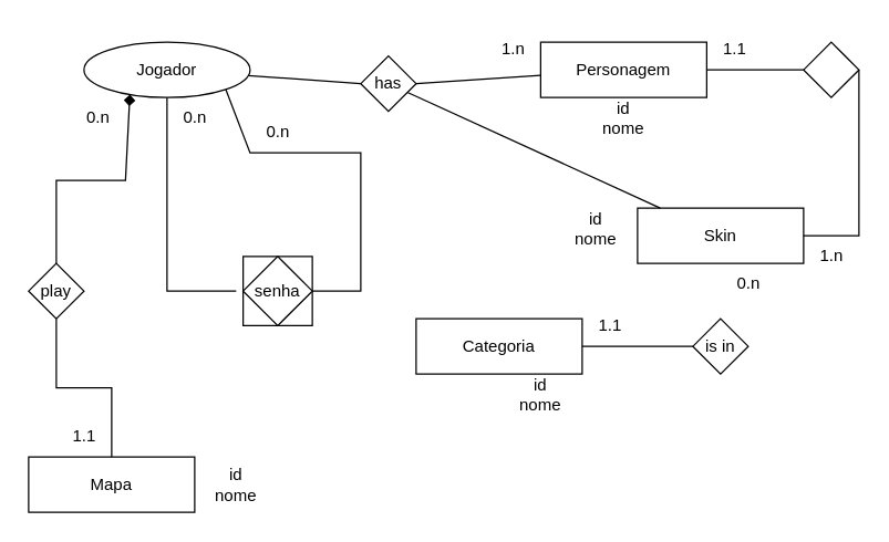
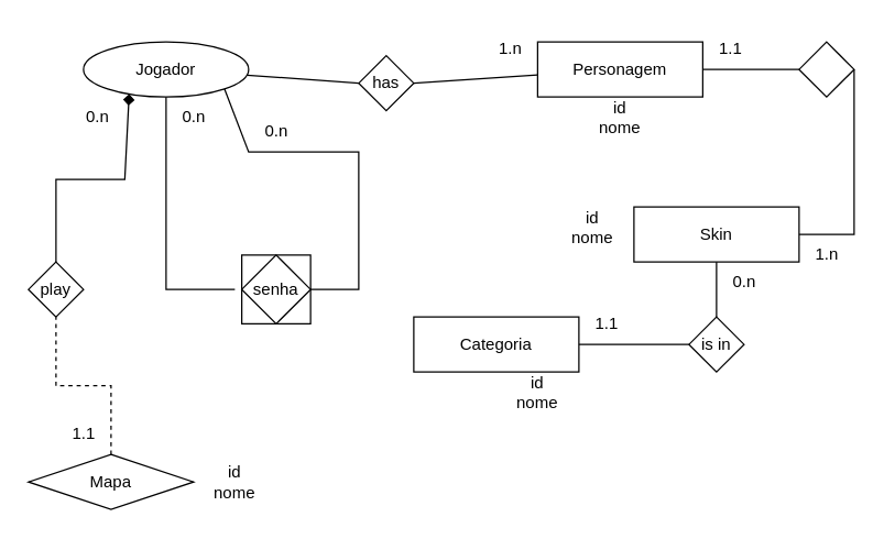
  <mxCell id="0" />
  <mxCell id="1" parent="0" />
  <mxCell id="2" value="" style="rounded=0;whiteSpace=wrap;html=1;" vertex="1" parent="1"><mxGeometry x="175" y="185" width="50" height="50" as="geometry" /></mxCell>
  <mxCell id="3" value="Jogador" style="ellipse;whiteSpace=wrap;html=1;" parent="1" vertex="1"><mxGeometry x="60" y="30" width="120" height="40" as="geometry" /></mxCell>
  <mxCell id="4" value="Personagem" style="rounded=0;whiteSpace=wrap;html=1;" parent="1" vertex="1"><mxGeometry x="390" y="30" width="120" height="40" as="geometry" /></mxCell>
- <mxCell id="5" value="Mapa" style="rounded=0;whiteSpace=wrap;html=1;" parent="1" vertex="1"><mxGeometry x="20" y="330" width="120" height="40" as="geometry" /></mxCell>
+ <mxCell id="5" value="Mapa" style="rhombus;whiteSpace=wrap;html=1;" parent="1" vertex="1"><mxGeometry x="20" y="330" width="120" height="40" as="geometry" /></mxCell>
  <mxCell id="6" value="has" style="rhombus;whiteSpace=wrap;html=1;" parent="1" vertex="1"><mxGeometry x="260" y="40" width="40" height="40" as="geometry" /></mxCell>
  <mxCell id="7" value="play" style="rhombus;whiteSpace=wrap;html=1;" parent="1" vertex="1"><mxGeometry x="20" y="190" width="40" height="40" as="geometry" /></mxCell>
  <mxCell id="8" value="" style="endArrow=diamond;html=1;rounded=0;entryX=0.25;entryY=1;entryDx=0;entryDy=0;exitX=0.5;exitY=0;exitDx=0;exitDy=0;" parent="1" source="7" target="3" edge="1"><mxGeometry width="50" height="50" relative="1" as="geometry"><mxPoint x="410" y="270" as="sourcePoint" /><mxPoint x="460" y="220" as="targetPoint" /><Array as="points"><mxPoint x="40" y="130" /><mxPoint x="90" y="130" /></Array></mxGeometry></mxCell>
- <mxCell id="9" value="" style="endArrow=none;html=1;rounded=0;entryX=0.5;entryY=1;entryDx=0;entryDy=0;" parent="1" source="5" target="7" edge="1"><mxGeometry width="50" height="50" relative="1" as="geometry"><mxPoint x="130" y="160" as="sourcePoint" /><mxPoint x="130" y="80" as="targetPoint" /><Array as="points"><mxPoint x="80" y="280" /><mxPoint x="40" y="280" /></Array></mxGeometry></mxCell>
+ <mxCell id="9" value="" style="endArrow=none;html=1;rounded=0;entryX=0.5;entryY=1;entryDx=0;entryDy=0;dashed=1;" parent="1" source="5" target="7" edge="1"><mxGeometry width="50" height="50" relative="1" as="geometry"><mxPoint x="130" y="160" as="sourcePoint" /><mxPoint x="130" y="80" as="targetPoint" /><Array as="points"><mxPoint x="80" y="280" /><mxPoint x="40" y="280" /></Array></mxGeometry></mxCell>
  <mxCell id="10" value="" style="endArrow=none;html=1;rounded=0;exitX=0;exitY=0.5;exitDx=0;exitDy=0;" parent="1" source="6" target="3" edge="1"><mxGeometry width="50" height="50" relative="1" as="geometry"><mxPoint x="140" y="170" as="sourcePoint" /><mxPoint x="140" y="90" as="targetPoint" /></mxGeometry></mxCell>
  <mxCell id="11" value="" style="endArrow=none;html=1;rounded=0;entryX=1;entryY=0.5;entryDx=0;entryDy=0;" parent="1" source="4" target="6" edge="1"><mxGeometry width="50" height="50" relative="1" as="geometry"><mxPoint x="150" y="180" as="sourcePoint" /><mxPoint x="150" y="100" as="targetPoint" /></mxGeometry></mxCell>
  <mxCell id="12" value="0.n" style="text;html=1;align=center;verticalAlign=middle;resizable=0;points=[];autosize=1;strokeColor=none;fillColor=none;" parent="1" vertex="1"><mxGeometry x="50" y="70" width="40" height="30" as="geometry" /></mxCell>
  <mxCell id="13" value="1.1" style="text;html=1;align=center;verticalAlign=middle;resizable=0;points=[];autosize=1;strokeColor=none;fillColor=none;" parent="1" vertex="1"><mxGeometry x="40" y="300" width="40" height="30" as="geometry" /></mxCell>
  <mxCell id="14" value="1.n" style="text;html=1;align=center;verticalAlign=middle;resizable=0;points=[];autosize=1;strokeColor=none;fillColor=none;" parent="1" vertex="1"><mxGeometry x="350" y="20" width="40" height="30" as="geometry" /></mxCell>
  <mxCell id="15" value="id&lt;br&gt;nome" style="text;html=1;strokeColor=none;fillColor=none;align=center;verticalAlign=middle;whiteSpace=wrap;rounded=0;" parent="1" vertex="1"><mxGeometry x="140" y="330" width="60" height="40" as="geometry" /></mxCell>
  <mxCell id="16" value="id&lt;br&gt;nome" style="text;html=1;strokeColor=none;fillColor=none;align=center;verticalAlign=middle;whiteSpace=wrap;rounded=0;" parent="1" vertex="1"><mxGeometry x="420" y="70" width="60" height="30" as="geometry" /></mxCell>
  <mxCell id="17" value="Skin" style="rounded=0;whiteSpace=wrap;html=1;" vertex="1" parent="1"><mxGeometry x="460" y="150" width="120" height="40" as="geometry" /></mxCell>
  <mxCell id="18" value="Categoria" style="rounded=0;whiteSpace=wrap;html=1;" vertex="1" parent="1"><mxGeometry x="300" y="230" width="120" height="40" as="geometry" /></mxCell>
  <mxCell id="19" value="" style="rhombus;whiteSpace=wrap;html=1;" vertex="1" parent="1"><mxGeometry x="580" y="30" width="40" height="40" as="geometry" /></mxCell>
  <mxCell id="20" value="is in" style="rhombus;whiteSpace=wrap;html=1;" vertex="1" parent="1"><mxGeometry x="500" y="230" width="40" height="40" as="geometry" /></mxCell>
- <mxCell id="21" value="" style="endArrow=none;html=1;rounded=0;" edge="1" parent="1" source="17" target="6"><mxGeometry width="50" height="50" relative="1" as="geometry"><mxPoint x="415" y="190" as="sourcePoint" /><mxPoint x="325" y="190" as="targetPoint" /></mxGeometry></mxCell>
+ <mxCell id="21" value="" style="endArrow=none;html=1;rounded=0;entryX=0.5;entryY=0;entryDx=0;entryDy=0;" edge="1" parent="1" source="17" target="20"><mxGeometry width="50" height="50" relative="1" as="geometry"><mxPoint x="415" y="190" as="sourcePoint" /><mxPoint x="325" y="190" as="targetPoint" /></mxGeometry></mxCell>
  <mxCell id="22" value="" style="endArrow=none;html=1;rounded=0;exitX=0;exitY=0.5;exitDx=0;exitDy=0;" edge="1" parent="1" source="20" target="18"><mxGeometry width="50" height="50" relative="1" as="geometry"><mxPoint x="510" y="249.5" as="sourcePoint" /><mxPoint x="420" y="249.5" as="targetPoint" /></mxGeometry></mxCell>
  <mxCell id="23" value="" style="endArrow=none;html=1;rounded=0;exitX=0;exitY=0.5;exitDx=0;exitDy=0;" edge="1" parent="1" source="19" target="4"><mxGeometry width="50" height="50" relative="1" as="geometry"><mxPoint x="420" y="80" as="sourcePoint" /><mxPoint x="330" y="80" as="targetPoint" /></mxGeometry></mxCell>
  <mxCell id="24" value="" style="endArrow=none;html=1;rounded=0;entryX=1;entryY=0.5;entryDx=0;entryDy=0;" edge="1" parent="1" source="17" target="19"><mxGeometry width="50" height="50" relative="1" as="geometry"><mxPoint x="590" y="170" as="sourcePoint" /><mxPoint x="340" y="90" as="targetPoint" /><Array as="points"><mxPoint x="620" y="170" /></Array></mxGeometry></mxCell>
  <mxCell id="25" value="id&lt;br&gt;nome" style="text;html=1;strokeColor=none;fillColor=none;align=center;verticalAlign=middle;whiteSpace=wrap;rounded=0;" vertex="1" parent="1"><mxGeometry x="400" y="150" width="60" height="30" as="geometry" /></mxCell>
  <mxCell id="26" value="id&lt;br&gt;nome" style="text;html=1;strokeColor=none;fillColor=none;align=center;verticalAlign=middle;whiteSpace=wrap;rounded=0;" vertex="1" parent="1"><mxGeometry x="360" y="270" width="60" height="30" as="geometry" /></mxCell>
  <mxCell id="27" value="1.1" style="text;html=1;align=center;verticalAlign=middle;resizable=0;points=[];autosize=1;strokeColor=none;fillColor=none;" vertex="1" parent="1"><mxGeometry x="510" y="20" width="40" height="30" as="geometry" /></mxCell>
  <mxCell id="28" value="1.n" style="text;html=1;align=center;verticalAlign=middle;resizable=0;points=[];autosize=1;strokeColor=none;fillColor=none;" vertex="1" parent="1"><mxGeometry x="580" y="170" width="40" height="30" as="geometry" /></mxCell>
  <mxCell id="29" value="1.1" style="text;html=1;align=center;verticalAlign=middle;resizable=0;points=[];autosize=1;strokeColor=none;fillColor=none;" vertex="1" parent="1"><mxGeometry x="420" y="220" width="40" height="30" as="geometry" /></mxCell>
  <mxCell id="30" value="0.n" style="text;html=1;align=center;verticalAlign=middle;resizable=0;points=[];autosize=1;strokeColor=none;fillColor=none;" vertex="1" parent="1"><mxGeometry x="520" y="190" width="40" height="30" as="geometry" /></mxCell>
  <mxCell id="31" value="senha" style="rhombus;whiteSpace=wrap;html=1;" vertex="1" parent="1"><mxGeometry x="175" y="185" width="50" height="50" as="geometry" /></mxCell>
  <mxCell id="32" value="" style="endArrow=none;html=1;rounded=0;entryX=0.5;entryY=1;entryDx=0;entryDy=0;" edge="1" parent="1" target="3"><mxGeometry width="50" height="50" relative="1" as="geometry"><mxPoint x="170" y="210" as="sourcePoint" /><mxPoint x="100" y="80" as="targetPoint" /><Array as="points"><mxPoint x="120" y="210" /><mxPoint x="120" y="140" /></Array></mxGeometry></mxCell>
  <mxCell id="33" value="" style="endArrow=none;html=1;rounded=0;exitX=1;exitY=0.5;exitDx=0;exitDy=0;entryX=1;entryY=1;entryDx=0;entryDy=0;" edge="1" parent="1" source="31" target="3"><mxGeometry width="50" height="50" relative="1" as="geometry"><mxPoint x="60" y="210" as="sourcePoint" /><mxPoint x="170" y="80" as="targetPoint" /><Array as="points"><mxPoint x="260" y="210" /><mxPoint x="260" y="110" /><mxPoint x="225" y="110" /><mxPoint x="180" y="110" /></Array></mxGeometry></mxCell>
  <mxCell id="34" value="0.n" style="text;html=1;align=center;verticalAlign=middle;resizable=0;points=[];autosize=1;strokeColor=none;fillColor=none;" vertex="1" parent="1"><mxGeometry x="180" y="80" width="40" height="30" as="geometry" /></mxCell>
  <mxCell id="35" value="0.n" style="text;html=1;align=center;verticalAlign=middle;resizable=0;points=[];autosize=1;strokeColor=none;fillColor=none;" vertex="1" parent="1"><mxGeometry x="120" y="70" width="40" height="30" as="geometry" /></mxCell>
